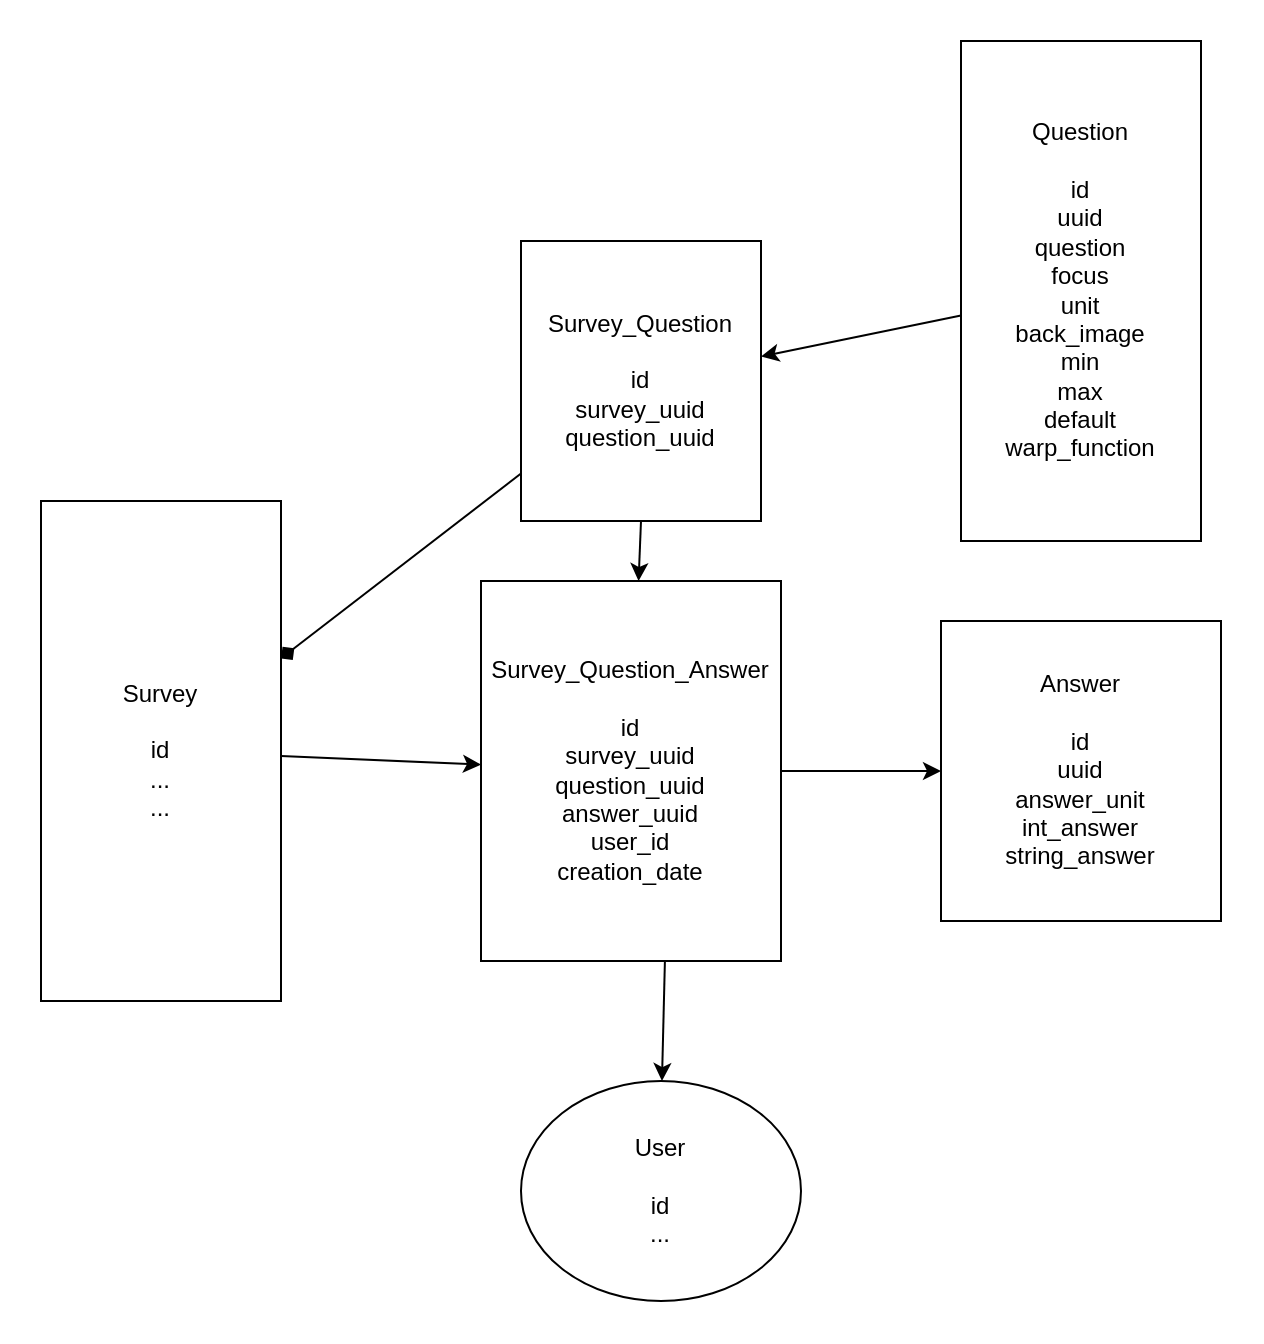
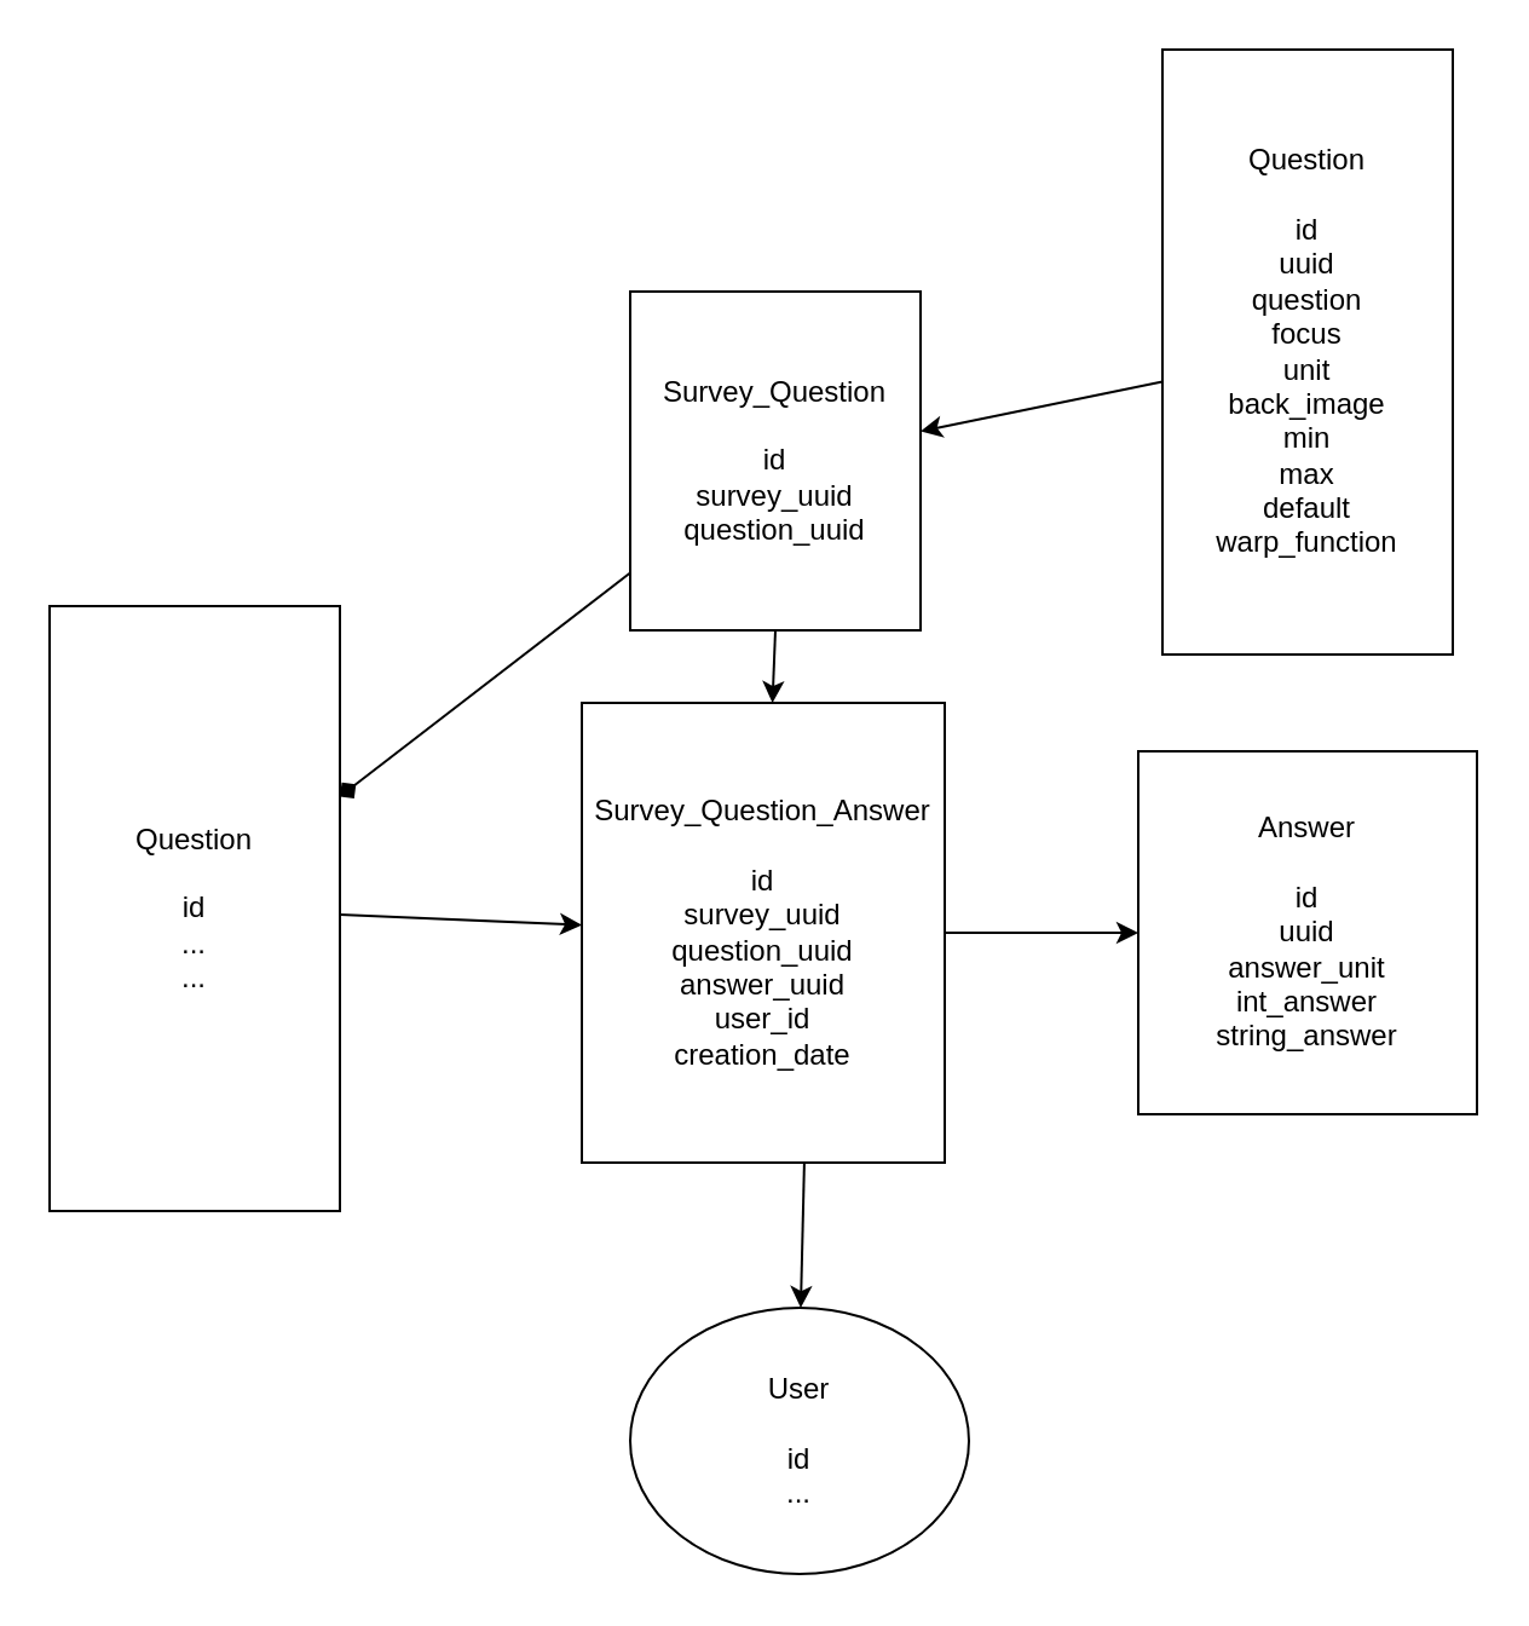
  <mxCell id="0" />
  <mxCell id="1" parent="0" />
  <mxCell id="2" value="" style="edgeStyle=none;html=1;" edge="1" parent="1" source="3" target="5"><mxGeometry relative="1" as="geometry" /></mxCell>
  <mxCell id="3" value="Question&lt;br&gt;&lt;br&gt;id&lt;br&gt;uuid&lt;br&gt;question&lt;br&gt;focus&lt;br&gt;unit&lt;br&gt;back_image&lt;br&gt;min&lt;br&gt;max&lt;br&gt;default&lt;br&gt;warp_function" style="whiteSpace=wrap;html=1;" vertex="1" parent="1"><mxGeometry x="480" y="20" width="120" height="250" as="geometry" /></mxCell>
  <mxCell id="4" value="" style="edgeStyle=none;html=1;endArrow=diamond;" edge="1" parent="1" source="5" target="8"><mxGeometry relative="1" as="geometry" /></mxCell>
  <mxCell id="5" value="Survey_Question&lt;br&gt;&lt;br&gt;id&lt;br&gt;survey_uuid&lt;br&gt;question_uuid" style="whiteSpace=wrap;html=1;" vertex="1" parent="1"><mxGeometry x="260" y="120" width="120" height="140" as="geometry" /></mxCell>
  <mxCell id="6" value="" style="edgeStyle=none;html=1;exitX=0.5;exitY=1;exitDx=0;exitDy=0;" edge="1" parent="1" source="5" target="10"><mxGeometry relative="1" as="geometry" /></mxCell>
  <mxCell id="7" value="" style="edgeStyle=none;html=1;" edge="1" parent="1" source="8" target="10"><mxGeometry relative="1" as="geometry" /></mxCell>
- <mxCell id="8" value="Survey&lt;br&gt;&lt;br&gt;id&lt;br&gt;...&lt;br&gt;..." style="whiteSpace=wrap;html=1;" vertex="1" parent="1"><mxGeometry x="20" y="250" width="120" height="250" as="geometry" /></mxCell>
+ <mxCell id="8" value="Question&lt;br&gt;&lt;br&gt;id&lt;br&gt;...&lt;br&gt;..." style="whiteSpace=wrap;html=1;" vertex="1" parent="1"><mxGeometry x="20" y="250" width="120" height="250" as="geometry" /></mxCell>
  <mxCell id="9" value="" style="edgeStyle=none;html=1;" edge="1" parent="1" source="10" target="12"><mxGeometry relative="1" as="geometry" /></mxCell>
  <mxCell id="10" value="Survey_Question_Answer&lt;br&gt;&lt;br&gt;id&lt;br&gt;survey_uuid&lt;br&gt;question_uuid&lt;br&gt;answer_uuid&lt;br&gt;user_id&lt;br&gt;creation_date" style="whiteSpace=wrap;html=1;" vertex="1" parent="1"><mxGeometry x="240" y="290" width="150" height="190" as="geometry" /></mxCell>
  <mxCell id="11" value="" style="edgeStyle=none;html=1;exitX=0.613;exitY=1.001;exitDx=0;exitDy=0;exitPerimeter=0;" edge="1" parent="1" source="10" target="13"><mxGeometry relative="1" as="geometry" /></mxCell>
  <mxCell id="12" value="Answer&lt;br&gt;&lt;br&gt;id&lt;br&gt;uuid&lt;br&gt;answer_unit&lt;br&gt;int_answer&lt;br&gt;string_answer" style="whiteSpace=wrap;html=1;" vertex="1" parent="1"><mxGeometry x="470" y="310" width="140" height="150" as="geometry" /></mxCell>
  <mxCell id="13" value="User&lt;br&gt;&lt;br&gt;id&lt;br&gt;..." style="ellipse;whiteSpace=wrap;html=1;" vertex="1" parent="1"><mxGeometry x="260" y="540" width="140" height="110" as="geometry" /></mxCell>
